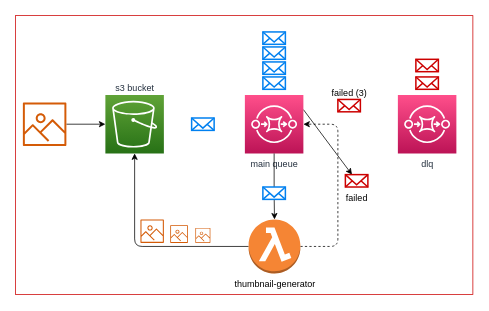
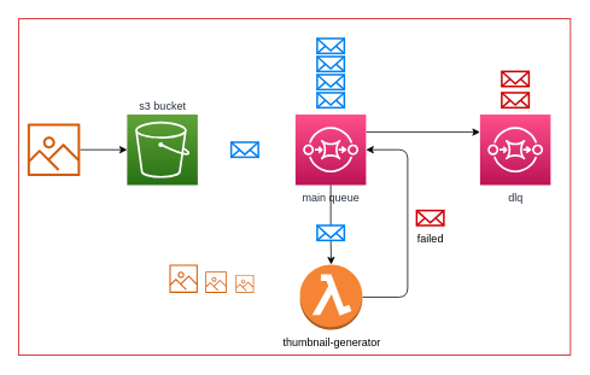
  <mxCell id="0" />
  <mxCell id="1" parent="0" />
  <mxCell id="2" value="" style="rounded=0;whiteSpace=wrap;html=1;strokeColor=#CC0000;" vertex="1" parent="1"><mxGeometry x="20" y="20" width="610" height="371.75" as="geometry" /></mxCell>
  <mxCell id="3" value="s3 bucket" style="sketch=0;points=[[0,0,0],[0.25,0,0],[0.5,0,0],[0.75,0,0],[1,0,0],[0,1,0],[0.25,1,0],[0.5,1,0],[0.75,1,0],[1,1,0],[0,0.25,0],[0,0.5,0],[0,0.75,0],[1,0.25,0],[1,0.5,0],[1,0.75,0]];outlineConnect=0;fontColor=#232F3E;gradientColor=#60A337;gradientDirection=north;fillColor=#277116;strokeColor=#ffffff;dashed=0;verticalLabelPosition=top;verticalAlign=bottom;align=center;html=1;fontSize=12;fontStyle=0;aspect=fixed;shape=mxgraph.aws4.resourceIcon;resIcon=mxgraph.aws4.s3;labelPosition=center;" parent="1" vertex="1"><mxGeometry x="140" y="125.75" width="78" height="78" as="geometry" /></mxCell>
  <mxCell id="4" style="edgeStyle=none;html=1;entryX=0.5;entryY=0;entryDx=0;entryDy=0;entryPerimeter=0;startArrow=none;" parent="1" source="22" target="9" edge="1"><mxGeometry relative="1" as="geometry" /></mxCell>
- <mxCell id="5" style="edgeStyle=none;html=1;exitX=1;exitY=0.25;exitDx=0;exitDy=0;exitPerimeter=0;" edge="1" parent="1" source="6" target="20"><mxGeometry relative="1" as="geometry" /></mxCell>
+ <mxCell id="5" style="edgeStyle=none;html=1;exitX=1;exitY=0.25;exitDx=0;exitDy=0;exitPerimeter=0;entryX=0;entryY=0.25;entryDx=0;entryDy=0;entryPerimeter=0;" edge="1" parent="1" source="6" target="26"><mxGeometry relative="1" as="geometry" /></mxCell>
  <mxCell id="6" value="main queue" style="sketch=0;points=[[0,0,0],[0.25,0,0],[0.5,0,0],[0.75,0,0],[1,0,0],[0,1,0],[0.25,1,0],[0.5,1,0],[0.75,1,0],[1,1,0],[0,0.25,0],[0,0.5,0],[0,0.75,0],[1,0.25,0],[1,0.5,0],[1,0.75,0]];outlineConnect=0;fontColor=#232F3E;gradientColor=#FF4F8B;gradientDirection=north;fillColor=#BC1356;strokeColor=#ffffff;dashed=0;verticalLabelPosition=bottom;verticalAlign=top;align=center;html=1;fontSize=12;fontStyle=0;aspect=fixed;shape=mxgraph.aws4.resourceIcon;resIcon=mxgraph.aws4.sqs;" parent="1" vertex="1"><mxGeometry x="326" y="125.75" width="78" height="78" as="geometry" /></mxCell>
- <mxCell id="7" style="edgeStyle=none;html=1;entryX=0.5;entryY=1;entryDx=0;entryDy=0;entryPerimeter=0;" parent="1" source="9" target="3" edge="1"><mxGeometry relative="1" as="geometry"><Array as="points"><mxPoint x="179" y="327.75" /></Array></mxGeometry></mxCell>
- <mxCell id="8" style="edgeStyle=none;html=1;entryX=1;entryY=0.5;entryDx=0;entryDy=0;entryPerimeter=0;dashed=1;" edge="1" parent="1" source="9" target="6"><mxGeometry relative="1" as="geometry"><Array as="points"><mxPoint x="450" y="327.75" /><mxPoint x="450" y="164.75" /></Array></mxGeometry></mxCell>
+ <mxCell id="8" style="edgeStyle=none;html=1;entryX=1;entryY=0.5;entryDx=0;entryDy=0;entryPerimeter=0;" edge="1" parent="1" source="9" target="6"><mxGeometry relative="1" as="geometry"><Array as="points"><mxPoint x="450" y="327.75" /><mxPoint x="450" y="164.75" /></Array></mxGeometry></mxCell>
  <mxCell id="9" value="thumbnail-generator" style="outlineConnect=0;dashed=0;verticalLabelPosition=bottom;verticalAlign=top;align=center;html=1;shape=mxgraph.aws3.lambda_function;fillColor=#F58534;gradientColor=none;" parent="1" vertex="1"><mxGeometry x="331" y="291.75" width="69" height="72" as="geometry" /></mxCell>
  <mxCell id="10" style="edgeStyle=none;html=1;entryX=0;entryY=0.5;entryDx=0;entryDy=0;entryPerimeter=0;" parent="1" source="11" target="3" edge="1"><mxGeometry relative="1" as="geometry" /></mxCell>
  <mxCell id="11" value="" style="sketch=0;outlineConnect=0;fontColor=#232F3E;gradientColor=none;fillColor=#D45B07;strokeColor=none;dashed=0;verticalLabelPosition=bottom;verticalAlign=top;align=center;html=1;fontSize=12;fontStyle=0;aspect=fixed;pointerEvents=1;shape=mxgraph.aws4.container_registry_image;" parent="1" vertex="1"><mxGeometry x="30" y="135.75" width="58" height="58" as="geometry" /></mxCell>
  <mxCell id="12" value="" style="html=1;verticalLabelPosition=bottom;align=center;labelBackgroundColor=#ffffff;verticalAlign=top;strokeWidth=2;strokeColor=#0080F0;shadow=0;dashed=0;shape=mxgraph.ios7.icons.mail;" parent="1" vertex="1"><mxGeometry x="255" y="156.5" width="30" height="16.5" as="geometry" /></mxCell>
  <mxCell id="13" value="" style="html=1;verticalLabelPosition=bottom;align=center;labelBackgroundColor=#ffffff;verticalAlign=top;strokeWidth=2;strokeColor=#0080F0;shadow=0;dashed=0;shape=mxgraph.ios7.icons.mail;" parent="1" vertex="1"><mxGeometry x="350" y="101.75" width="30" height="16.5" as="geometry" /></mxCell>
  <mxCell id="14" value="" style="html=1;verticalLabelPosition=bottom;align=center;labelBackgroundColor=#ffffff;verticalAlign=top;strokeWidth=2;strokeColor=#0080F0;shadow=0;dashed=0;shape=mxgraph.ios7.icons.mail;" parent="1" vertex="1"><mxGeometry x="350" y="81.75" width="30" height="16.5" as="geometry" /></mxCell>
  <mxCell id="15" value="" style="html=1;verticalLabelPosition=bottom;align=center;labelBackgroundColor=#ffffff;verticalAlign=top;strokeWidth=2;strokeColor=#0080F0;shadow=0;dashed=0;shape=mxgraph.ios7.icons.mail;" parent="1" vertex="1"><mxGeometry x="350" y="61.75" width="30" height="16.5" as="geometry" /></mxCell>
  <mxCell id="16" value="" style="html=1;verticalLabelPosition=bottom;align=center;labelBackgroundColor=#ffffff;verticalAlign=top;strokeWidth=2;strokeColor=#0080F0;shadow=0;dashed=0;shape=mxgraph.ios7.icons.mail;" parent="1" vertex="1"><mxGeometry x="350" y="41.75" width="30" height="16.5" as="geometry" /></mxCell>
  <mxCell id="17" value="" style="sketch=0;outlineConnect=0;fontColor=#232F3E;gradientColor=none;fillColor=#D45B07;strokeColor=none;dashed=0;verticalLabelPosition=bottom;verticalAlign=top;align=center;html=1;fontSize=12;fontStyle=0;aspect=fixed;pointerEvents=1;shape=mxgraph.aws4.container_registry_image;" parent="1" vertex="1"><mxGeometry x="186.75" y="291.75" width="31.25" height="31.25" as="geometry" /></mxCell>
  <mxCell id="18" value="" style="sketch=0;outlineConnect=0;fontColor=#232F3E;gradientColor=none;fillColor=#D45B07;strokeColor=none;dashed=0;verticalLabelPosition=bottom;verticalAlign=top;align=center;html=1;fontSize=12;fontStyle=0;aspect=fixed;pointerEvents=1;shape=mxgraph.aws4.container_registry_image;" parent="1" vertex="1"><mxGeometry x="226.5" y="299.5" width="23.5" height="23.5" as="geometry" /></mxCell>
  <mxCell id="19" value="" style="sketch=0;outlineConnect=0;fontColor=#232F3E;gradientColor=none;fillColor=#D45B07;strokeColor=none;dashed=0;verticalLabelPosition=bottom;verticalAlign=top;align=center;html=1;fontSize=12;fontStyle=0;aspect=fixed;pointerEvents=1;shape=mxgraph.aws4.container_registry_image;" parent="1" vertex="1"><mxGeometry x="260" y="303" width="20" height="20" as="geometry" /></mxCell>
  <mxCell id="20" value="failed" style="html=1;verticalLabelPosition=bottom;align=center;labelBackgroundColor=#ffffff;verticalAlign=top;strokeWidth=2;strokeColor=#CC0000;shadow=0;dashed=0;shape=mxgraph.ios7.icons.mail;" vertex="1" parent="1"><mxGeometry x="460" y="232" width="30" height="16.5" as="geometry" /></mxCell>
  <mxCell id="21" value="" style="edgeStyle=none;html=1;entryX=0.5;entryY=0;entryDx=0;entryDy=0;entryPerimeter=0;endArrow=none;" edge="1" parent="1" source="6" target="22"><mxGeometry relative="1" as="geometry"><mxPoint x="365.154" y="203.75" as="sourcePoint" /><mxPoint x="365.5" y="291.75" as="targetPoint" /></mxGeometry></mxCell>
  <mxCell id="22" value="" style="html=1;verticalLabelPosition=bottom;align=center;labelBackgroundColor=#ffffff;verticalAlign=top;strokeWidth=2;strokeColor=#0080F0;shadow=0;dashed=0;shape=mxgraph.ios7.icons.mail;" parent="1" vertex="1"><mxGeometry x="350" y="248.5" width="30" height="16.5" as="geometry" /></mxCell>
- <mxCell id="23" value="failed (3)" style="html=1;verticalLabelPosition=top;align=center;labelBackgroundColor=#ffffff;verticalAlign=bottom;strokeWidth=2;strokeColor=#CC0000;shadow=0;dashed=0;shape=mxgraph.ios7.icons.mail;labelPosition=center;" vertex="1" parent="1"><mxGeometry x="450" y="131.75" width="30" height="16.5" as="geometry" /></mxCell>
  <mxCell id="24" value="" style="html=1;verticalLabelPosition=bottom;align=center;labelBackgroundColor=#ffffff;verticalAlign=top;strokeWidth=2;strokeColor=#CC0000;shadow=0;dashed=0;shape=mxgraph.ios7.icons.mail;" vertex="1" parent="1"><mxGeometry x="554" y="101.75" width="30" height="16.5" as="geometry" /></mxCell>
  <mxCell id="25" value="" style="html=1;verticalLabelPosition=bottom;align=center;labelBackgroundColor=#ffffff;verticalAlign=top;strokeWidth=2;strokeColor=#CC0000;shadow=0;dashed=0;shape=mxgraph.ios7.icons.mail;" vertex="1" parent="1"><mxGeometry x="554" y="78.25" width="30" height="16.5" as="geometry" /></mxCell>
  <mxCell id="26" value="dlq" style="sketch=0;points=[[0,0,0],[0.25,0,0],[0.5,0,0],[0.75,0,0],[1,0,0],[0,1,0],[0.25,1,0],[0.5,1,0],[0.75,1,0],[1,1,0],[0,0.25,0],[0,0.5,0],[0,0.75,0],[1,0.25,0],[1,0.5,0],[1,0.75,0]];outlineConnect=0;fontColor=#232F3E;gradientColor=#FF4F8B;gradientDirection=north;fillColor=#BC1356;strokeColor=#ffffff;dashed=0;verticalLabelPosition=bottom;verticalAlign=top;align=center;html=1;fontSize=12;fontStyle=0;aspect=fixed;shape=mxgraph.aws4.resourceIcon;resIcon=mxgraph.aws4.sqs;" vertex="1" parent="1"><mxGeometry x="530" y="125.75" width="78" height="78" as="geometry" /></mxCell>
